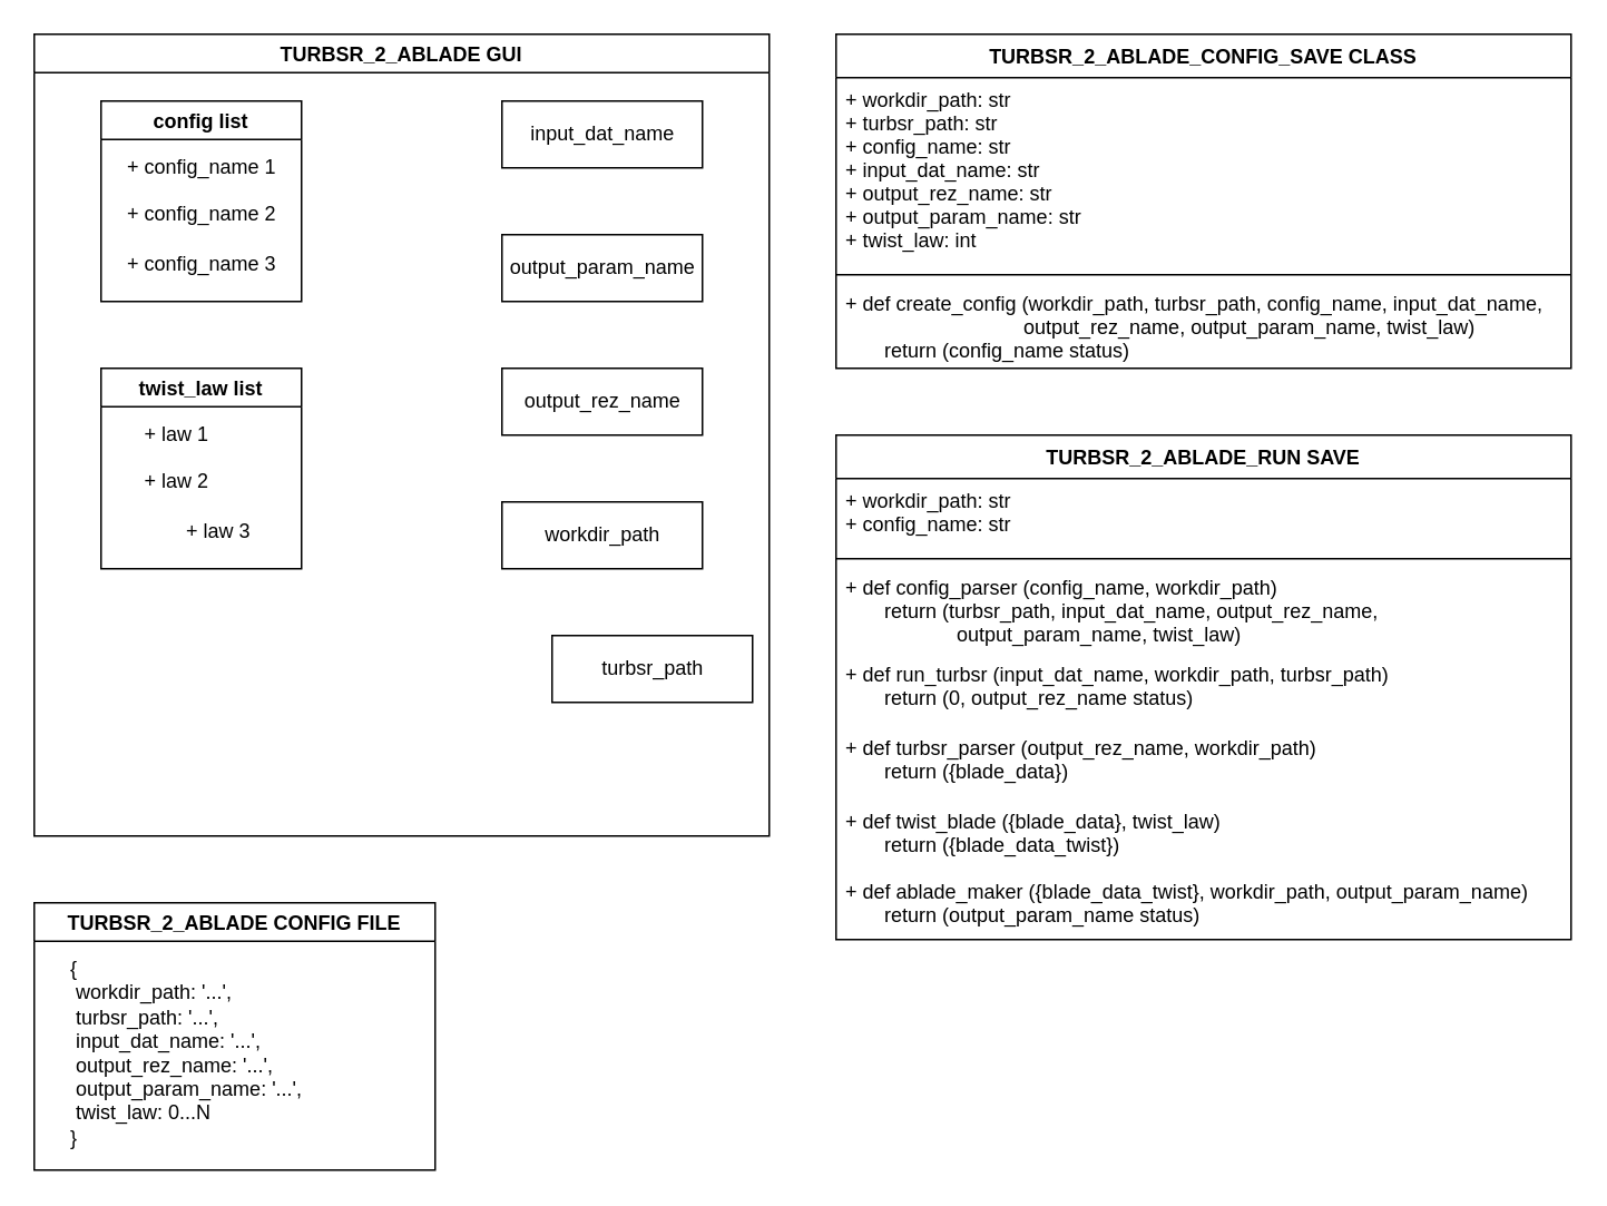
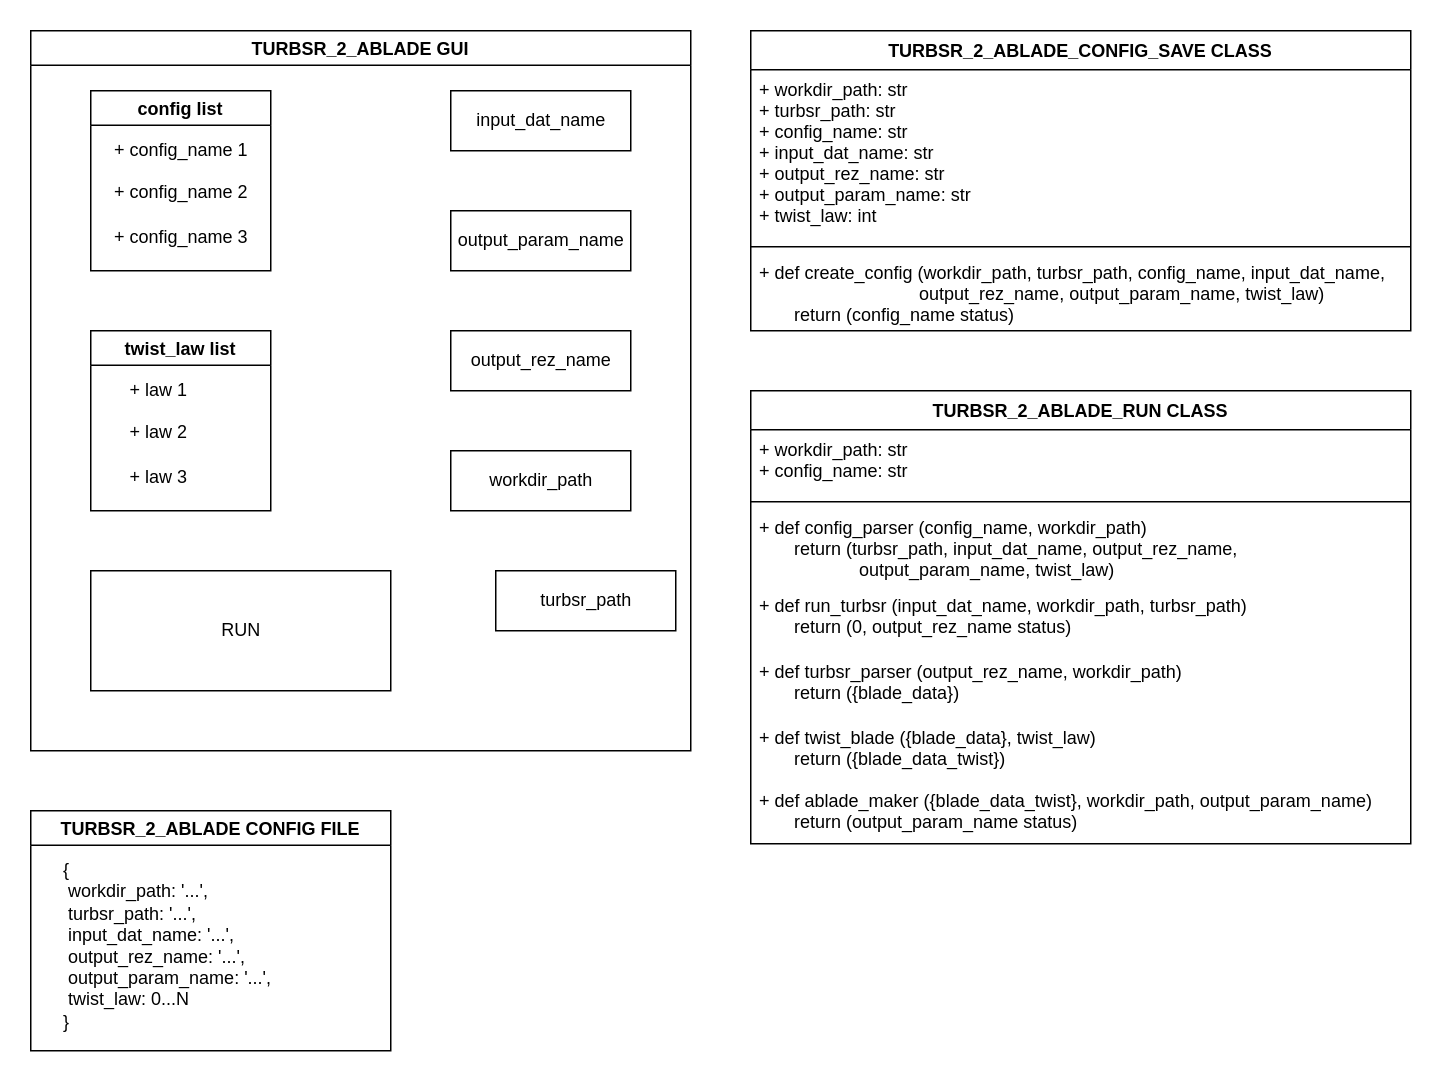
  <mxCell id="0" />
  <mxCell id="1" parent="0" />
- <mxCell id="2" value="TURBSR_2_ABLADE_RUN SAVE" style="swimlane;fontStyle=1;align=center;verticalAlign=top;childLayout=stackLayout;horizontal=1;startSize=26;horizontalStack=0;resizeParent=1;resizeParentMax=0;resizeLast=0;collapsible=1;marginBottom=0;" vertex="1" parent="1"><mxGeometry x="500" y="260" width="440" height="302" as="geometry" /></mxCell>
+ <mxCell id="2" value="TURBSR_2_ABLADE_RUN CLASS" style="swimlane;fontStyle=1;align=center;verticalAlign=top;childLayout=stackLayout;horizontal=1;startSize=26;horizontalStack=0;resizeParent=1;resizeParentMax=0;resizeLast=0;collapsible=1;marginBottom=0;" vertex="1" parent="1"><mxGeometry x="500" y="260" width="440" height="302" as="geometry" /></mxCell>
  <mxCell id="3" value="+ workdir_path: str&#10;+ config_name: str&#10;" style="text;strokeColor=none;fillColor=none;align=left;verticalAlign=top;spacingLeft=4;spacingRight=4;overflow=hidden;rotatable=0;points=[[0,0.5],[1,0.5]];portConstraint=eastwest;" vertex="1" parent="2"><mxGeometry y="26" width="440" height="44" as="geometry" /></mxCell>
  <mxCell id="4" value="" style="line;strokeWidth=1;fillColor=none;align=left;verticalAlign=middle;spacingTop=-1;spacingLeft=3;spacingRight=3;rotatable=0;labelPosition=right;points=[];portConstraint=eastwest;" vertex="1" parent="2"><mxGeometry y="70" width="440" height="8" as="geometry" /></mxCell>
  <mxCell id="5" value="+ def config_parser (config_name, workdir_path)&#10;       return (turbsr_path, input_dat_name, output_rez_name, &#10;                    output_param_name, twist_law)&#10; &#10;)" style="text;strokeColor=none;fillColor=none;align=left;verticalAlign=top;spacingLeft=4;spacingRight=4;overflow=hidden;rotatable=0;points=[[0,0.5],[1,0.5]];portConstraint=eastwest;" vertex="1" parent="2"><mxGeometry y="78" width="440" height="52" as="geometry" /></mxCell>
  <mxCell id="6" value="+ def run_turbsr (input_dat_name, workdir_path, turbsr_path)&#10;       return (0, output_rez_name status)" style="text;strokeColor=none;fillColor=none;align=left;verticalAlign=top;spacingLeft=4;spacingRight=4;overflow=hidden;rotatable=0;points=[[0,0.5],[1,0.5]];portConstraint=eastwest;" vertex="1" parent="2"><mxGeometry y="130" width="440" height="44" as="geometry" /></mxCell>
  <mxCell id="7" value="+ def turbsr_parser (output_rez_name, workdir_path)&#10;       return ({blade_data})" style="text;strokeColor=none;fillColor=none;align=left;verticalAlign=top;spacingLeft=4;spacingRight=4;overflow=hidden;rotatable=0;points=[[0,0.5],[1,0.5]];portConstraint=eastwest;" vertex="1" parent="2"><mxGeometry y="174" width="440" height="44" as="geometry" /></mxCell>
  <mxCell id="8" value="+ def twist_blade ({blade_data}, twist_law)&#10;       return ({blade_data_twist})" style="text;strokeColor=none;fillColor=none;align=left;verticalAlign=top;spacingLeft=4;spacingRight=4;overflow=hidden;rotatable=0;points=[[0,0.5],[1,0.5]];portConstraint=eastwest;" vertex="1" parent="2"><mxGeometry y="218" width="440" height="42" as="geometry" /></mxCell>
  <mxCell id="9" value="+ def ablade_maker ({blade_data_twist}, workdir_path, output_param_name)&#10;       return (output_param_name status)" style="text;strokeColor=none;fillColor=none;align=left;verticalAlign=top;spacingLeft=4;spacingRight=4;overflow=hidden;rotatable=0;points=[[0,0.5],[1,0.5]];portConstraint=eastwest;" vertex="1" parent="2"><mxGeometry y="260" width="440" height="42" as="geometry" /></mxCell>
  <mxCell id="10" value="TURBSR_2_ABLADE GUI" style="swimlane;" vertex="1" parent="1"><mxGeometry x="20" y="20" width="440" height="480" as="geometry"><mxRectangle x="40" y="80" width="180" height="23" as="alternateBounds" /></mxGeometry></mxCell>
  <mxCell id="11" value="workdir_path" style="html=1;" vertex="1" parent="10"><mxGeometry x="280" y="280" width="120" height="40" as="geometry" /></mxCell>
  <mxCell id="12" value="turbsr_path" style="html=1;" vertex="1" parent="10"><mxGeometry x="310" y="360" width="120" height="40" as="geometry" /></mxCell>
  <mxCell id="13" value="&lt;span style=&quot;text-align: left&quot;&gt;input_dat_name&lt;/span&gt;" style="html=1;" vertex="1" parent="10"><mxGeometry x="280" y="40" width="120" height="40" as="geometry" /></mxCell>
  <mxCell id="14" value="&lt;span style=&quot;text-align: left&quot;&gt;output_rez_name&lt;/span&gt;" style="html=1;" vertex="1" parent="10"><mxGeometry x="280" y="200" width="120" height="40" as="geometry" /></mxCell>
  <mxCell id="15" value="&lt;span style=&quot;text-align: left&quot;&gt;output_param_name&lt;/span&gt;" style="html=1;" vertex="1" parent="10"><mxGeometry x="280" y="120" width="120" height="40" as="geometry" /></mxCell>
  <mxCell id="16" value="twist_law list" style="swimlane;" vertex="1" parent="10"><mxGeometry x="40" y="200" width="120" height="120" as="geometry"><mxRectangle x="70" y="240" width="110" height="23" as="alternateBounds" /></mxGeometry></mxCell>
  <mxCell id="17" value="+ law 1" style="text;html=1;align=center;verticalAlign=middle;resizable=0;points=[];autosize=1;strokeColor=none;" vertex="1" parent="16"><mxGeometry x="20" y="30" width="50" height="20" as="geometry" /></mxCell>
  <mxCell id="18" value="+ law 2" style="text;html=1;align=center;verticalAlign=middle;resizable=0;points=[];autosize=1;strokeColor=none;" vertex="1" parent="16"><mxGeometry x="20" y="58" width="50" height="20" as="geometry" /></mxCell>
- <mxCell id="19" value="+ law 3" style="text;html=1;align=center;verticalAlign=middle;resizable=0;points=[];autosize=1;strokeColor=none;" vertex="1" parent="16"><mxGeometry x="45" y="88" width="50" height="20" as="geometry" /></mxCell>
+ <mxCell id="19" value="+ law 3" style="text;html=1;align=center;verticalAlign=middle;resizable=0;points=[];autosize=1;strokeColor=none;" vertex="1" parent="16"><mxGeometry x="20" y="88" width="50" height="20" as="geometry" /></mxCell>
+ <mxCell id="20" value="RUN" style="html=1;" vertex="1" parent="10"><mxGeometry x="40" y="360" width="200" height="80" as="geometry" /></mxCell>
  <mxCell id="21" value="config list" style="swimlane;" vertex="1" parent="10"><mxGeometry x="40" y="40" width="120" height="120" as="geometry"><mxRectangle x="70" y="240" width="110" height="23" as="alternateBounds" /></mxGeometry></mxCell>
  <mxCell id="22" value="+ config_name 1" style="text;html=1;align=center;verticalAlign=middle;resizable=0;points=[];autosize=1;strokeColor=none;" vertex="1" parent="21"><mxGeometry x="10" y="30" width="100" height="20" as="geometry" /></mxCell>
  <mxCell id="23" value="+ config_name&amp;nbsp;2" style="text;html=1;align=center;verticalAlign=middle;resizable=0;points=[];autosize=1;strokeColor=none;" vertex="1" parent="21"><mxGeometry x="10" y="58" width="100" height="20" as="geometry" /></mxCell>
  <mxCell id="24" value="+ config_name&amp;nbsp;3" style="text;html=1;align=center;verticalAlign=middle;resizable=0;points=[];autosize=1;strokeColor=none;" vertex="1" parent="21"><mxGeometry x="10" y="88" width="100" height="20" as="geometry" /></mxCell>
  <mxCell id="25" value="TURBSR_2_ABLADE CONFIG FILE" style="swimlane;" vertex="1" parent="1"><mxGeometry x="20" y="540" width="240" height="160" as="geometry" /></mxCell>
  <mxCell id="26" value="{&lt;br&gt;&lt;span style=&quot;white-space: pre&quot;&gt; &lt;/span&gt;workdir_path: '...',&lt;br&gt;&lt;span style=&quot;white-space: pre&quot;&gt; &lt;/span&gt;turbsr_path: '...',&lt;br&gt;&lt;span style=&quot;white-space: pre&quot;&gt; &lt;/span&gt;input_dat_name: '...',&lt;br&gt;&lt;span style=&quot;white-space: pre&quot;&gt; &lt;/span&gt;output_rez_name: '...',&lt;br&gt;&lt;span style=&quot;white-space: pre&quot;&gt; &lt;/span&gt;output_param_name: '...',&lt;br&gt;&lt;span style=&quot;white-space: pre&quot;&gt; &lt;/span&gt;twist_law: 0...N&lt;br&gt;}" style="text;html=1;align=left;verticalAlign=middle;resizable=0;points=[];autosize=1;strokeColor=none;" vertex="1" parent="25"><mxGeometry x="20" y="30" width="180" height="120" as="geometry" /></mxCell>
  <mxCell id="27" value="TURBSR_2_ABLADE_CONFIG_SAVE CLASS" style="swimlane;fontStyle=1;align=center;verticalAlign=top;childLayout=stackLayout;horizontal=1;startSize=26;horizontalStack=0;resizeParent=1;resizeParentMax=0;resizeLast=0;collapsible=1;marginBottom=0;" vertex="1" parent="1"><mxGeometry x="500" y="20" width="440" height="200" as="geometry" /></mxCell>
  <mxCell id="28" value="+ workdir_path: str&#10;+ turbsr_path: str&#10;+ config_name: str&#10;+ input_dat_name: str&#10;+ output_rez_name: str&#10;+ output_param_name: str&#10;+ twist_law: int" style="text;strokeColor=none;fillColor=none;align=left;verticalAlign=top;spacingLeft=4;spacingRight=4;overflow=hidden;rotatable=0;points=[[0,0.5],[1,0.5]];portConstraint=eastwest;" vertex="1" parent="27"><mxGeometry y="26" width="440" height="114" as="geometry" /></mxCell>
  <mxCell id="29" value="" style="line;strokeWidth=1;fillColor=none;align=left;verticalAlign=middle;spacingTop=-1;spacingLeft=3;spacingRight=3;rotatable=0;labelPosition=right;points=[];portConstraint=eastwest;" vertex="1" parent="27"><mxGeometry y="140" width="440" height="8" as="geometry" /></mxCell>
  <mxCell id="30" value="+ def create_config (workdir_path, turbsr_path, config_name, input_dat_name, &#10;                                output_rez_name, output_param_name, twist_law)&#10;       return (config_name status)" style="text;strokeColor=none;fillColor=none;align=left;verticalAlign=top;spacingLeft=4;spacingRight=4;overflow=hidden;rotatable=0;points=[[0,0.5],[1,0.5]];portConstraint=eastwest;" vertex="1" parent="27"><mxGeometry y="148" width="440" height="52" as="geometry" /></mxCell>
